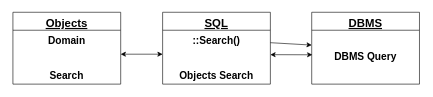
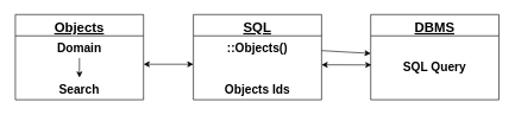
  <mxCell id="0" />
  <mxCell id="1" parent="0" />
  <mxCell id="2" value="" style="group" vertex="1" connectable="0" parent="1"><mxGeometry x="20" y="20" width="180" height="120" as="geometry" /></mxCell>
  <mxCell id="3" value="" style="group" vertex="1" connectable="0" parent="2"><mxGeometry width="180" height="120" as="geometry" /></mxCell>
  <mxCell id="4" value="Objects" style="swimlane;fontStyle=5;align=center;verticalAlign=top;childLayout=stackLayout;horizontal=1;startSize=30;horizontalStack=0;resizeParent=1;resizeLast=0;collapsible=1;marginBottom=0;rounded=0;shadow=0;strokeWidth=1;fontSize=19;" parent="3" vertex="1"><mxGeometry width="180" height="120" as="geometry"><mxRectangle x="230" y="140" width="160" height="26" as="alternateBounds" /></mxGeometry></mxCell>
  <mxCell id="5" value="Domain" style="text;align=center;verticalAlign=top;spacingLeft=4;spacingRight=4;overflow=hidden;rotatable=0;points=[[0,0.5],[1,0.5]];portConstraint=eastwest;fontStyle=1;fontSize=17;" parent="4" vertex="1"><mxGeometry y="30" width="180" height="31.2" as="geometry" /></mxCell>
  <mxCell id="6" value="Search" style="text;align=center;verticalAlign=top;spacingLeft=4;spacingRight=4;overflow=hidden;rotatable=0;points=[[0,0.5],[1,0.5]];portConstraint=eastwest;rounded=0;shadow=0;html=0;fontStyle=1;fontSize=17;" parent="3" vertex="1"><mxGeometry y="88.8" width="180" height="31.2" as="geometry" /></mxCell>
+ <mxCell id="7" value="" style="endArrow=classic;html=1;rounded=0;" edge="1" parent="3" source="5" target="6"><mxGeometry width="50" height="50" relative="1" as="geometry"><mxPoint x="472.5" y="480" as="sourcePoint" /><mxPoint x="495" y="456" as="targetPoint" /></mxGeometry></mxCell>
  <mxCell id="8" value="" style="group" vertex="1" connectable="0" parent="1"><mxGeometry x="270" y="20" width="180" height="120" as="geometry" /></mxCell>
  <mxCell id="9" value="SQL" style="swimlane;fontStyle=5;align=center;verticalAlign=top;childLayout=stackLayout;horizontal=1;startSize=30;horizontalStack=0;resizeParent=1;resizeLast=0;collapsible=1;marginBottom=0;rounded=0;shadow=0;strokeWidth=1;fontSize=19;" vertex="1" parent="8"><mxGeometry width="180" height="120" as="geometry"><mxRectangle x="230" y="140" width="160" height="26" as="alternateBounds" /></mxGeometry></mxCell>
- <mxCell id="10" value="::Search()" style="text;align=center;verticalAlign=top;spacingLeft=4;spacingRight=4;overflow=hidden;rotatable=0;points=[[0,0.5],[1,0.5]];portConstraint=eastwest;fontStyle=1;fontSize=17;" vertex="1" parent="9"><mxGeometry y="30" width="180" height="31.2" as="geometry" /></mxCell>
- <mxCell id="11" value="Objects Search" style="text;align=center;verticalAlign=top;spacingLeft=4;spacingRight=4;overflow=hidden;rotatable=0;points=[[0,0.5],[1,0.5]];portConstraint=eastwest;rounded=0;shadow=0;html=0;fontStyle=1;fontSize=17;" vertex="1" parent="8"><mxGeometry y="88.8" width="180" height="31.2" as="geometry" /></mxCell>
+ <mxCell id="10" value="::Objects()" style="text;align=center;verticalAlign=top;spacingLeft=4;spacingRight=4;overflow=hidden;rotatable=0;points=[[0,0.5],[1,0.5]];portConstraint=eastwest;fontStyle=1;fontSize=17;" vertex="1" parent="9"><mxGeometry y="30" width="180" height="31.2" as="geometry" /></mxCell>
+ <mxCell id="11" value="Objects Ids" style="text;align=center;verticalAlign=top;spacingLeft=4;spacingRight=4;overflow=hidden;rotatable=0;points=[[0,0.5],[1,0.5]];portConstraint=eastwest;rounded=0;shadow=0;html=0;fontStyle=1;fontSize=17;" vertex="1" parent="8"><mxGeometry y="88.8" width="180" height="31.2" as="geometry" /></mxCell>
  <mxCell id="12" value="" style="endArrow=classic;html=1;rounded=0;" edge="1" parent="8" source="10" target="15"><mxGeometry width="50" height="50" relative="1" as="geometry"><mxPoint x="472.5" y="480" as="sourcePoint" /><mxPoint x="495" y="456" as="targetPoint" /></mxGeometry></mxCell>
  <mxCell id="13" value="" style="group" vertex="1" connectable="0" parent="1"><mxGeometry x="519" y="20" width="180" height="120" as="geometry" /></mxCell>
  <mxCell id="14" value="" style="group" vertex="1" connectable="0" parent="13"><mxGeometry width="180" height="120" as="geometry" /></mxCell>
  <mxCell id="15" value="DBMS" style="swimlane;fontStyle=5;align=center;verticalAlign=top;childLayout=stackLayout;horizontal=1;startSize=30;horizontalStack=0;resizeParent=1;resizeLast=0;collapsible=1;marginBottom=0;rounded=0;shadow=0;strokeWidth=1;fontSize=19;" vertex="1" parent="14"><mxGeometry width="180" height="120" as="geometry"><mxRectangle x="230" y="140" width="160" height="26" as="alternateBounds" /></mxGeometry></mxCell>
- <mxCell id="16" value="DBMS Query" style="text;align=center;verticalAlign=top;spacingLeft=4;spacingRight=4;overflow=hidden;rotatable=0;points=[[0,0.5],[1,0.5]];portConstraint=eastwest;fontStyle=1;fontSize=17;" vertex="1" parent="13"><mxGeometry y="56.4" width="180" height="31.2" as="geometry" /></mxCell>
+ <mxCell id="16" value="SQL Query" style="text;align=center;verticalAlign=top;spacingLeft=4;spacingRight=4;overflow=hidden;rotatable=0;points=[[0,0.5],[1,0.5]];portConstraint=eastwest;fontStyle=1;fontSize=17;" vertex="1" parent="13"><mxGeometry y="56.4" width="180" height="31.2" as="geometry" /></mxCell>
  <mxCell id="17" value="" style="endArrow=classic;startArrow=classic;html=1;rounded=0;fontSize=13;" edge="1" parent="1"><mxGeometry width="50" height="50" relative="1" as="geometry"><mxPoint x="200" y="90" as="sourcePoint" /><mxPoint x="270" y="90" as="targetPoint" /></mxGeometry></mxCell>
  <mxCell id="18" value="" style="endArrow=classic;startArrow=classic;html=1;rounded=0;fontSize=13;entryX=1;entryY=1.308;entryDx=0;entryDy=0;entryPerimeter=0;" edge="1" parent="1" target="10"><mxGeometry width="50" height="50" relative="1" as="geometry"><mxPoint x="520" y="91" as="sourcePoint" /><mxPoint x="310" y="110" as="targetPoint" /></mxGeometry></mxCell>
